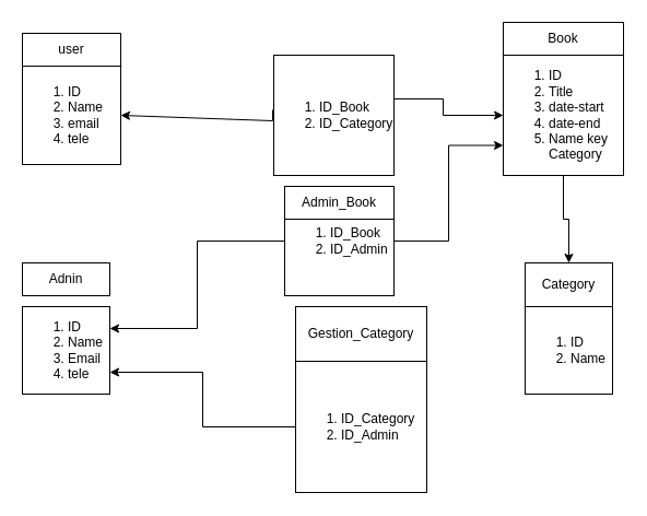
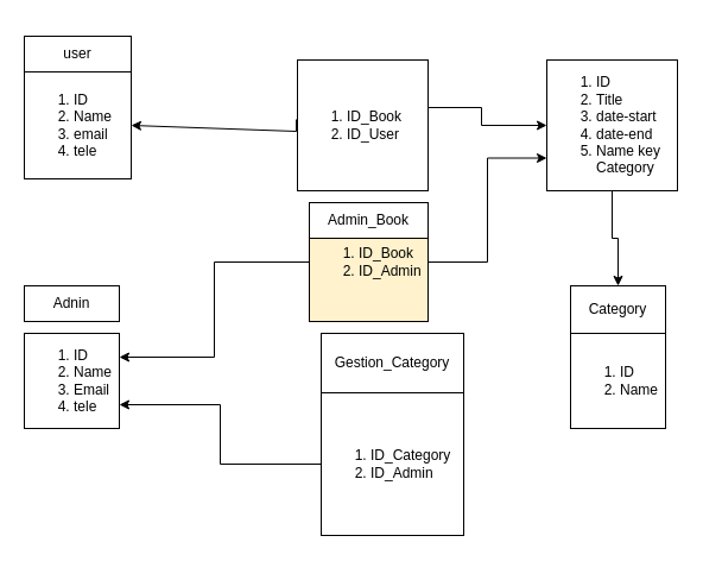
  <mxCell id="0" />
  <mxCell id="1" parent="0" />
  <mxCell id="2" value="&lt;ol&gt;&lt;li&gt;ID&lt;/li&gt;&lt;li&gt;Name&lt;/li&gt;&lt;li&gt;email&lt;/li&gt;&lt;li&gt;tele&lt;/li&gt;&lt;/ol&gt;" style="whiteSpace=wrap;html=1;aspect=fixed;align=left;" vertex="1" parent="1"><mxGeometry x="20" y="60" width="90" height="90" as="geometry" /></mxCell>
  <mxCell id="3" value="user" style="rounded=0;whiteSpace=wrap;html=1;" vertex="1" parent="1"><mxGeometry x="20" y="30" width="90" height="30" as="geometry" /></mxCell>
  <mxCell id="4" value="" style="edgeStyle=orthogonalEdgeStyle;rounded=0;orthogonalLoop=1;jettySize=auto;html=1;" edge="1" parent="1" source="5" target="10"><mxGeometry relative="1" as="geometry" /></mxCell>
  <mxCell id="5" value="&lt;ol&gt;&lt;li&gt;ID&lt;/li&gt;&lt;li&gt;Title&lt;/li&gt;&lt;li&gt;date-start&lt;/li&gt;&lt;li&gt;date-end&lt;/li&gt;&lt;li&gt;Name key Category&lt;/li&gt;&lt;/ol&gt;" style="whiteSpace=wrap;html=1;aspect=fixed;align=left;" vertex="1" parent="1"><mxGeometry x="460" y="50" width="110" height="110" as="geometry" /></mxCell>
- <mxCell id="6" value="Book" style="rounded=0;whiteSpace=wrap;html=1;" vertex="1" parent="1"><mxGeometry x="460" y="20" width="110" height="30" as="geometry" /></mxCell>
  <mxCell id="7" value="&lt;ol&gt;&lt;li&gt;ID&lt;/li&gt;&lt;li&gt;Name&lt;/li&gt;&lt;li&gt;Email&lt;/li&gt;&lt;li&gt;tele&lt;/li&gt;&lt;/ol&gt;" style="whiteSpace=wrap;html=1;aspect=fixed;align=left;" vertex="1" parent="1"><mxGeometry x="20" y="280" width="80" height="80" as="geometry" /></mxCell>
  <mxCell id="8" value="Adnin" style="rounded=0;whiteSpace=wrap;html=1;" vertex="1" parent="1"><mxGeometry x="20" y="240" width="80" height="30" as="geometry" /></mxCell>
  <mxCell id="9" value="&lt;ol&gt;&lt;li&gt;ID&lt;/li&gt;&lt;li&gt;Name&lt;/li&gt;&lt;/ol&gt;" style="whiteSpace=wrap;html=1;aspect=fixed;align=left;" vertex="1" parent="1"><mxGeometry x="480" y="280" width="80" height="80" as="geometry" /></mxCell>
  <mxCell id="10" value="Category" style="rounded=0;whiteSpace=wrap;html=1;" vertex="1" parent="1"><mxGeometry x="480" y="240" width="80" height="40" as="geometry" /></mxCell>
  <mxCell id="11" value="" style="rounded=0;orthogonalLoop=1;jettySize=auto;html=1;entryX=1;entryY=0.5;entryDx=0;entryDy=0;" edge="1" parent="1" target="2"><mxGeometry relative="1" as="geometry"><mxPoint x="249" y="100" as="sourcePoint" /><mxPoint x="160" y="100" as="targetPoint" /><Array as="points"><mxPoint x="249" y="110" /></Array></mxGeometry></mxCell>
  <mxCell id="12" value="" style="edgeStyle=orthogonalEdgeStyle;rounded=0;orthogonalLoop=1;jettySize=auto;html=1;" edge="1" parent="1" source="13" target="5"><mxGeometry relative="1" as="geometry"><Array as="points"><mxPoint x="405" y="90" /><mxPoint x="405" y="105" /></Array></mxGeometry></mxCell>
- <mxCell id="13" value="&lt;ol&gt;&lt;li&gt;ID_Book&lt;/li&gt;&lt;li&gt;ID_Category&lt;/li&gt;&lt;/ol&gt;" style="whiteSpace=wrap;html=1;aspect=fixed;align=left;" vertex="1" parent="1"><mxGeometry x="250" y="50" width="110" height="110" as="geometry" /></mxCell>
+ <mxCell id="13" value="&lt;ol&gt;&lt;li&gt;ID_Book&lt;/li&gt;&lt;li&gt;ID_User&lt;/li&gt;&lt;/ol&gt;" style="whiteSpace=wrap;html=1;aspect=fixed;align=left;" vertex="1" parent="1"><mxGeometry x="250" y="50" width="110" height="110" as="geometry" /></mxCell>
  <mxCell id="14" value="" style="edgeStyle=orthogonalEdgeStyle;rounded=0;orthogonalLoop=1;jettySize=auto;html=1;entryX=1;entryY=0.25;entryDx=0;entryDy=0;" edge="1" parent="1" source="16" target="7"><mxGeometry relative="1" as="geometry"><mxPoint x="170" y="220" as="targetPoint" /></mxGeometry></mxCell>
  <mxCell id="15" value="" style="edgeStyle=orthogonalEdgeStyle;rounded=0;orthogonalLoop=1;jettySize=auto;html=1;entryX=0;entryY=0.75;entryDx=0;entryDy=0;" edge="1" parent="1" source="16" target="5"><mxGeometry relative="1" as="geometry"><mxPoint x="450" y="220" as="targetPoint" /></mxGeometry></mxCell>
- <mxCell id="16" value="&lt;ol&gt;&lt;li&gt;ID_Book&lt;/li&gt;&lt;li&gt;ID_Admin&lt;/li&gt;&lt;/ol&gt;" style="whiteSpace=wrap;html=1;aspect=fixed;align=left;" vertex="1" parent="1"><mxGeometry x="260" y="170" width="100" height="100" as="geometry" /></mxCell>
+ <mxCell id="16" value="&lt;ol&gt;&lt;li&gt;ID_Book&lt;/li&gt;&lt;li&gt;ID_Admin&lt;/li&gt;&lt;/ol&gt;" style="whiteSpace=wrap;html=1;aspect=fixed;align=left;fillColor=#fff2cc;" vertex="1" parent="1"><mxGeometry x="260" y="170" width="100" height="100" as="geometry" /></mxCell>
  <mxCell id="17" value="Admin_Book" style="rounded=0;whiteSpace=wrap;html=1;" vertex="1" parent="1"><mxGeometry x="260" y="170" width="100" height="30" as="geometry" /></mxCell>
  <mxCell id="18" value="" style="edgeStyle=orthogonalEdgeStyle;rounded=0;orthogonalLoop=1;jettySize=auto;html=1;entryX=1;entryY=0.75;entryDx=0;entryDy=0;" edge="1" parent="1" source="20" target="7"><mxGeometry relative="1" as="geometry"><mxPoint x="170" y="390" as="targetPoint" /></mxGeometry></mxCell>
  <mxCell id="19" value="" style="edgeStyle=orthogonalEdgeStyle;rounded=0;orthogonalLoop=1;jettySize=auto;html=1;" edge="1" parent="1" source="20" target="21"><mxGeometry relative="1" as="geometry" /></mxCell>
  <mxCell id="20" value="&lt;ol&gt;&lt;li&gt;ID_Category&lt;/li&gt;&lt;li&gt;ID_Admin&lt;/li&gt;&lt;/ol&gt;" style="whiteSpace=wrap;html=1;aspect=fixed;align=left;" vertex="1" parent="1"><mxGeometry x="270" y="330" width="120" height="120" as="geometry" /></mxCell>
  <mxCell id="21" value="Gestion_Category" style="rounded=0;whiteSpace=wrap;html=1;" vertex="1" parent="1"><mxGeometry x="270" y="280" width="120" height="50" as="geometry" /></mxCell>
